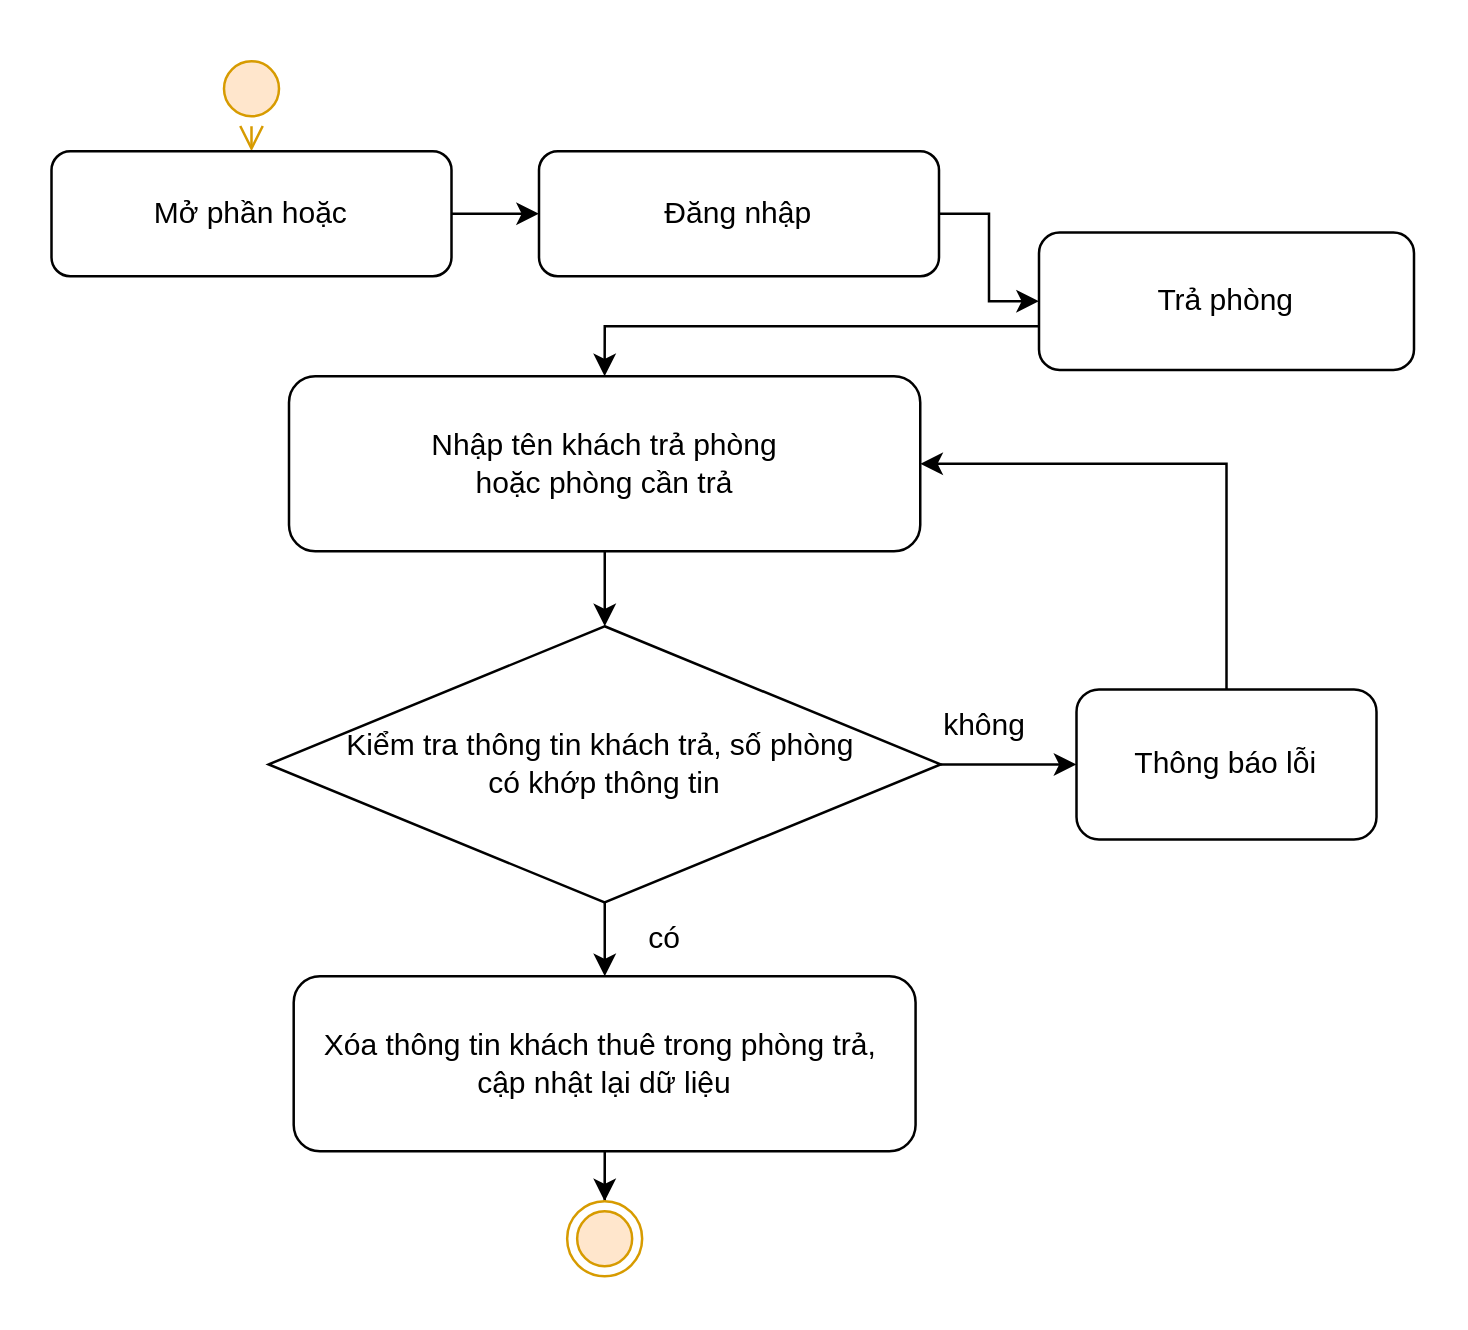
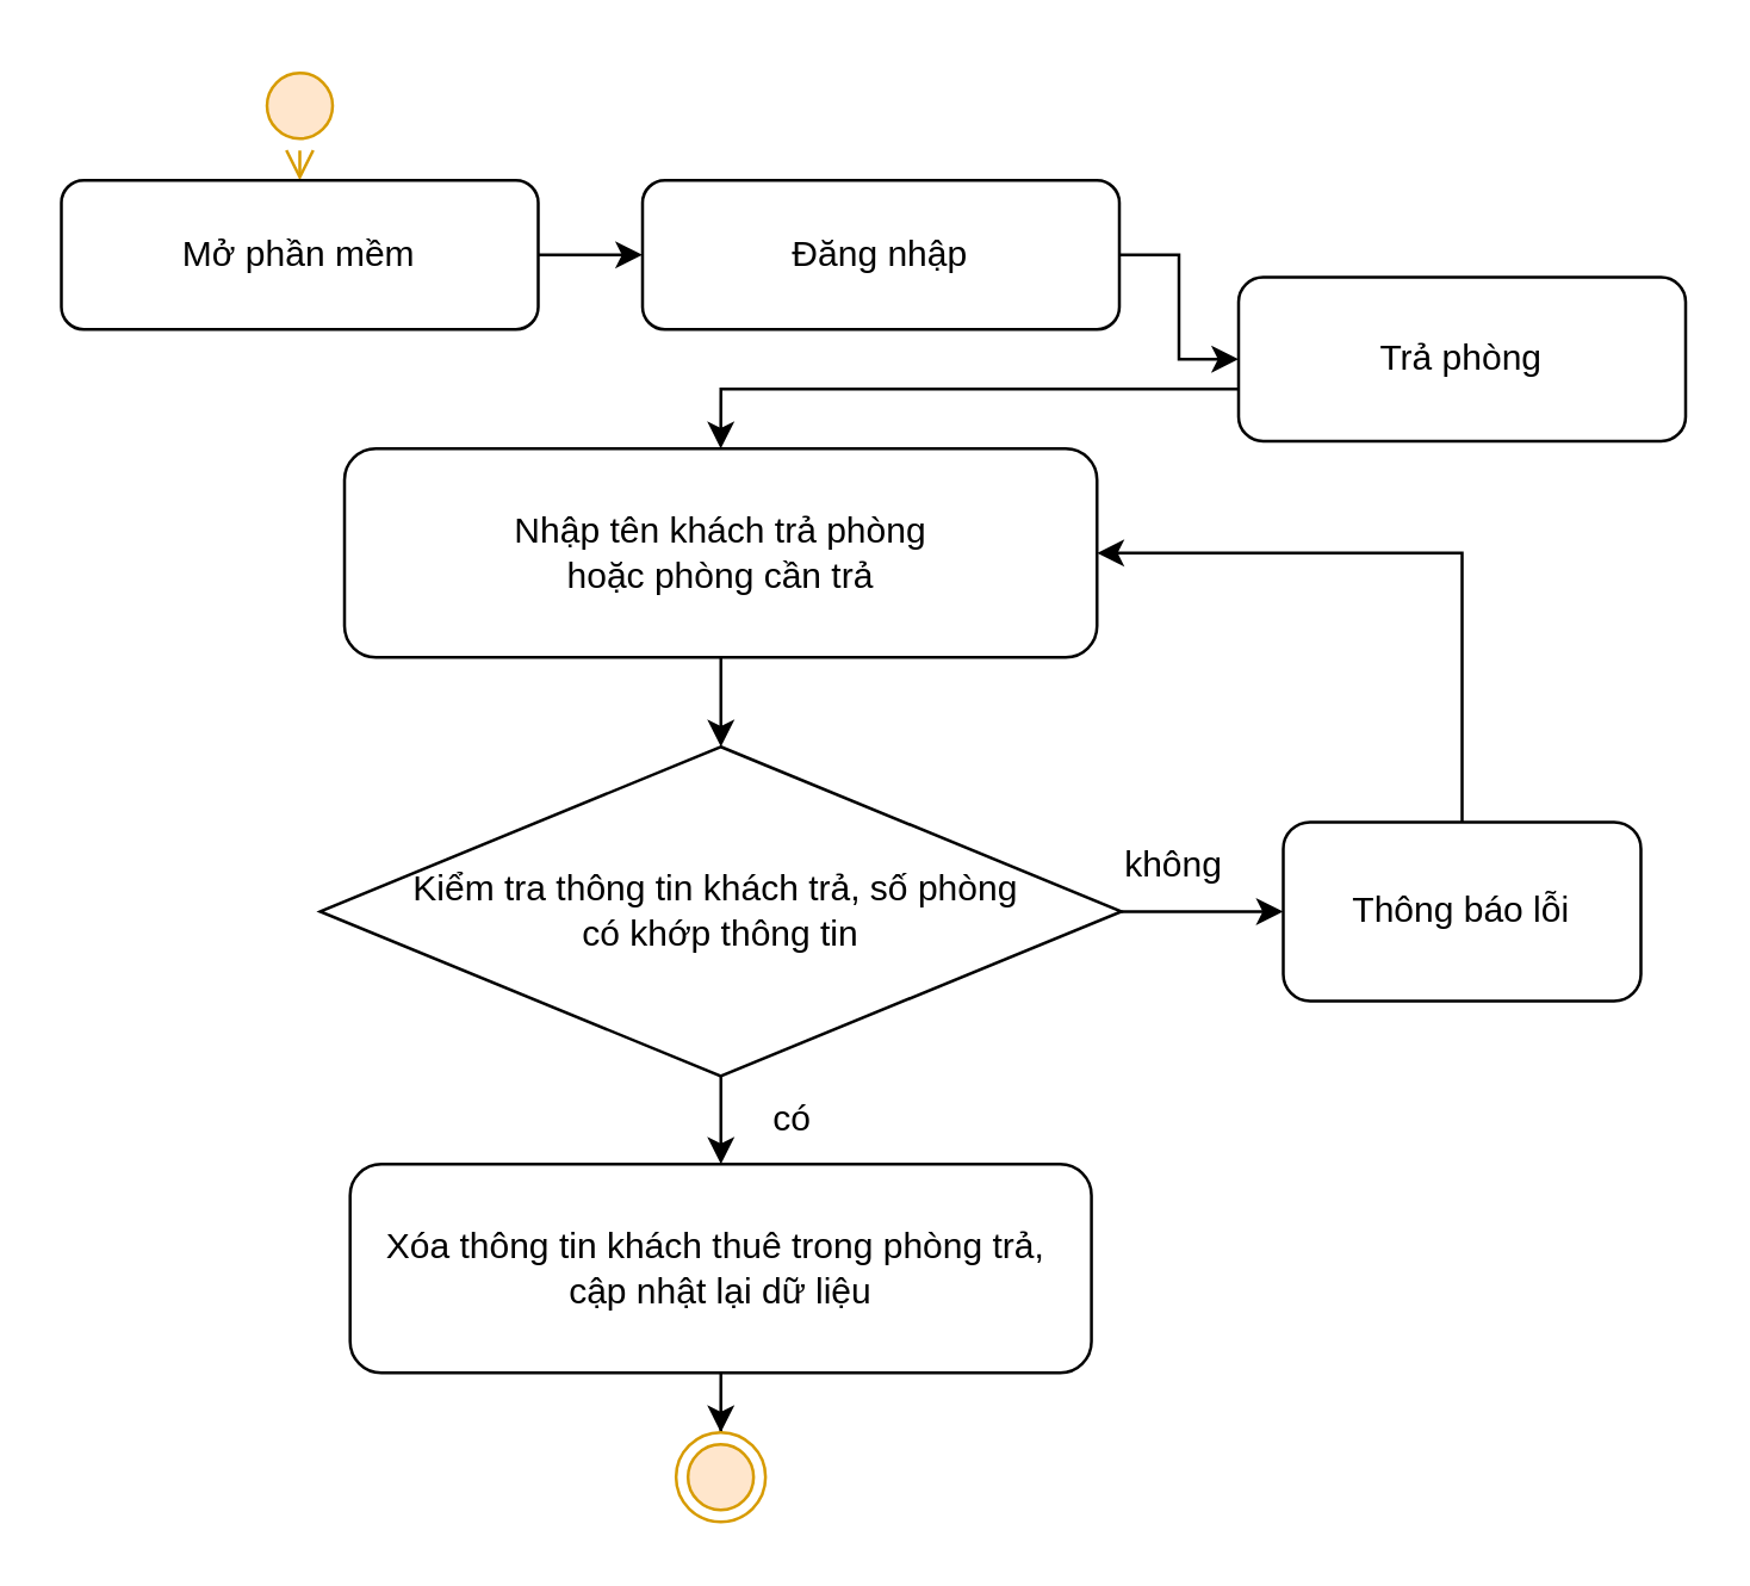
  <mxCell id="0" />
  <mxCell id="1" parent="0" />
  <mxCell id="2" value="" style="ellipse;html=1;shape=startState;fillColor=#ffe6cc;strokeColor=#d79b00;" vertex="1" parent="1"><mxGeometry x="85" y="20" width="30" height="30" as="geometry" /></mxCell>
  <mxCell id="3" value="" style="edgeStyle=orthogonalEdgeStyle;html=1;verticalAlign=bottom;endArrow=open;endSize=8;strokeColor=#d79b00;fillColor=#ffe6cc;entryX=0.5;entryY=0;entryDx=0;entryDy=0;" edge="1" source="2" parent="1" target="5"><mxGeometry relative="1" as="geometry"><mxPoint x="100" y="70" as="targetPoint" /></mxGeometry></mxCell>
  <mxCell id="4" value="" style="edgeStyle=orthogonalEdgeStyle;rounded=0;orthogonalLoop=1;jettySize=auto;html=1;" edge="1" parent="1" source="5" target="19"><mxGeometry relative="1" as="geometry"><mxPoint x="260" y="85" as="targetPoint" /></mxGeometry></mxCell>
- <mxCell id="5" value="Mở phần hoặc" style="rounded=1;whiteSpace=wrap;html=1;" vertex="1" parent="1"><mxGeometry x="20" y="60" width="160" height="50" as="geometry" /></mxCell>
+ <mxCell id="5" value="Mở phần mềm" style="rounded=1;whiteSpace=wrap;html=1;" vertex="1" parent="1"><mxGeometry x="20" y="60" width="160" height="50" as="geometry" /></mxCell>
  <mxCell id="6" value="" style="edgeStyle=orthogonalEdgeStyle;rounded=0;orthogonalLoop=1;jettySize=auto;html=1;" edge="1" parent="1" source="7" target="10"><mxGeometry relative="1" as="geometry"><mxPoint x="241.25" y="319.5" as="targetPoint" /></mxGeometry></mxCell>
  <mxCell id="7" value="Nhập tên khách trả phòng&lt;br&gt;hoặc phòng cần trả" style="rounded=1;whiteSpace=wrap;html=1;" vertex="1" parent="1"><mxGeometry x="115" y="150" width="252.5" height="70" as="geometry" /></mxCell>
  <mxCell id="8" value="" style="edgeStyle=orthogonalEdgeStyle;rounded=0;orthogonalLoop=1;jettySize=auto;html=1;" edge="1" parent="1" source="10" target="13"><mxGeometry relative="1" as="geometry"><mxPoint x="428.75" y="305.25" as="targetPoint" /></mxGeometry></mxCell>
  <mxCell id="9" value="" style="edgeStyle=orthogonalEdgeStyle;rounded=0;orthogonalLoop=1;jettySize=auto;html=1;" edge="1" parent="1" source="10" target="16"><mxGeometry relative="1" as="geometry"><mxPoint x="241.25" y="410" as="targetPoint" /></mxGeometry></mxCell>
  <mxCell id="10" value="Kiểm tra thông tin khách trả, số phòng&amp;nbsp;&lt;br&gt;có khớp thông tin" style="rhombus;whiteSpace=wrap;html=1;" vertex="1" parent="1"><mxGeometry x="106.88" y="250" width="268.75" height="110.5" as="geometry" /></mxCell>
  <mxCell id="11" value="không" style="text;html=1;align=center;verticalAlign=middle;resizable=0;points=[];autosize=1;" vertex="1" parent="1"><mxGeometry x="367.5" y="280" width="50" height="20" as="geometry" /></mxCell>
  <mxCell id="12" value="" style="edgeStyle=orthogonalEdgeStyle;rounded=0;orthogonalLoop=1;jettySize=auto;html=1;entryX=1;entryY=0.5;entryDx=0;entryDy=0;" edge="1" parent="1" source="13" target="7"><mxGeometry relative="1" as="geometry"><mxPoint x="496.25" y="200" as="targetPoint" /><Array as="points"><mxPoint x="490" y="185" /></Array></mxGeometry></mxCell>
  <mxCell id="13" value="Thông báo lỗi" style="rounded=1;whiteSpace=wrap;html=1;" vertex="1" parent="1"><mxGeometry x="430" y="275.25" width="120" height="60" as="geometry" /></mxCell>
  <mxCell id="14" value="có" style="text;html=1;align=center;verticalAlign=middle;resizable=0;points=[];autosize=1;" vertex="1" parent="1"><mxGeometry x="250" y="365" width="30" height="20" as="geometry" /></mxCell>
  <mxCell id="15" value="" style="edgeStyle=orthogonalEdgeStyle;rounded=0;orthogonalLoop=1;jettySize=auto;html=1;entryX=0.5;entryY=0;entryDx=0;entryDy=0;" edge="1" parent="1" source="16" target="17"><mxGeometry relative="1" as="geometry"><mxPoint x="241.25" y="480" as="targetPoint" /></mxGeometry></mxCell>
  <mxCell id="16" value="Xóa thông tin khách thuê trong phòng trả,&amp;nbsp;&lt;br&gt;cập nhật lại dữ liệu" style="rounded=1;whiteSpace=wrap;html=1;" vertex="1" parent="1"><mxGeometry x="116.88" y="390" width="248.75" height="70" as="geometry" /></mxCell>
  <mxCell id="17" value="" style="ellipse;html=1;shape=endState;fillColor=#ffe6cc;strokeColor=#d79b00;" vertex="1" parent="1"><mxGeometry x="226.26" y="480" width="30" height="30" as="geometry" /></mxCell>
  <mxCell id="18" value="" style="edgeStyle=orthogonalEdgeStyle;rounded=0;orthogonalLoop=1;jettySize=auto;html=1;entryX=0;entryY=0.5;entryDx=0;entryDy=0;" edge="1" parent="1" source="19" target="21"><mxGeometry relative="1" as="geometry"><mxPoint x="455" y="85" as="targetPoint" /></mxGeometry></mxCell>
  <mxCell id="19" value="Đăng nhập" style="rounded=1;whiteSpace=wrap;html=1;" vertex="1" parent="1"><mxGeometry x="215" y="60" width="160" height="50" as="geometry" /></mxCell>
  <mxCell id="20" value="" style="edgeStyle=orthogonalEdgeStyle;rounded=0;orthogonalLoop=1;jettySize=auto;html=1;entryX=0.5;entryY=0;entryDx=0;entryDy=0;" edge="1" parent="1" source="21" target="7"><mxGeometry relative="1" as="geometry"><mxPoint x="490" y="192.5" as="targetPoint" /><Array as="points"><mxPoint x="490" y="130" /><mxPoint x="241" y="130" /></Array></mxGeometry></mxCell>
  <mxCell id="21" value="Trả phòng" style="rounded=1;whiteSpace=wrap;html=1;" vertex="1" parent="1"><mxGeometry x="415" y="92.5" width="150" height="55" as="geometry" /></mxCell>
